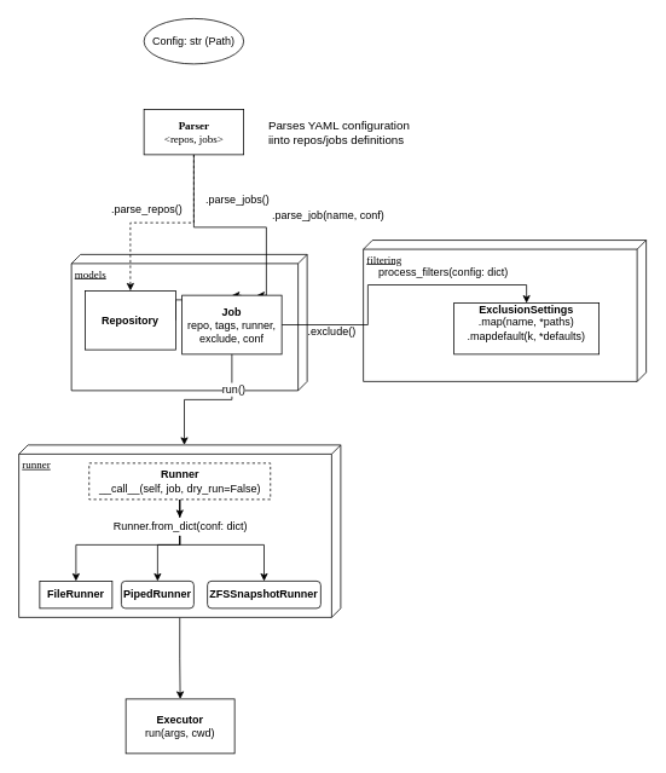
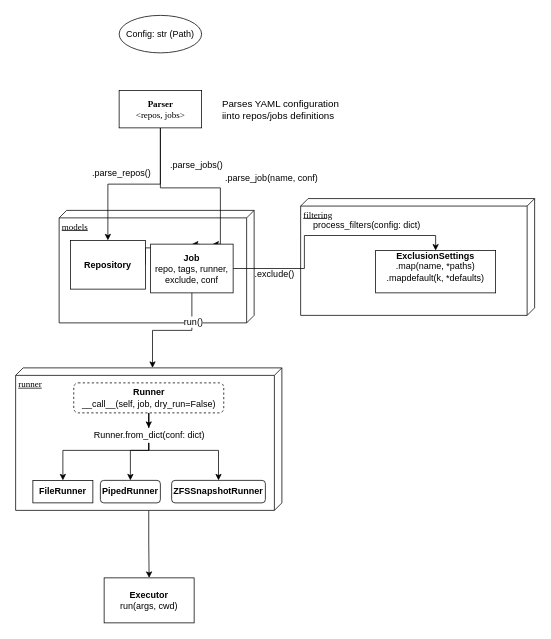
  <mxCell id="0" />
  <mxCell id="1" parent="0" />
  <mxCell id="2" value="models" style="verticalAlign=top;align=left;spacingTop=8;spacingLeft=2;spacingRight=12;shape=cube;size=10;direction=south;fontStyle=4;html=1;rounded=0;shadow=0;comic=0;labelBackgroundColor=none;strokeWidth=1;fontFamily=Verdana;fontSize=12" parent="1" vertex="1"><mxGeometry x="78" y="280" width="260" height="150" as="geometry" /></mxCell>
  <mxCell id="3" value="filtering" style="verticalAlign=top;align=left;spacingTop=8;spacingLeft=2;spacingRight=12;shape=cube;size=10;direction=south;fontStyle=4;html=1;rounded=0;shadow=0;comic=0;labelBackgroundColor=none;strokeWidth=1;fontFamily=Verdana;fontSize=12" vertex="1" parent="1"><mxGeometry x="400" y="264.25" width="312" height="155.75" as="geometry" /></mxCell>
- <mxCell id="4" style="edgeStyle=orthogonalEdgeStyle;rounded=0;orthogonalLoop=1;jettySize=auto;html=1;exitX=0.5;exitY=1;exitDx=0;exitDy=0;entryX=0.5;entryY=0;entryDx=0;entryDy=0;dashed=1;" parent="1" source="9" target="13" edge="1"><mxGeometry relative="1" as="geometry" /></mxCell>
+ <mxCell id="4" style="edgeStyle=orthogonalEdgeStyle;rounded=0;orthogonalLoop=1;jettySize=auto;html=1;exitX=0.5;exitY=1;exitDx=0;exitDy=0;entryX=0.5;entryY=0;entryDx=0;entryDy=0;" parent="1" source="9" target="13" edge="1"><mxGeometry relative="1" as="geometry" /></mxCell>
  <mxCell id="5" value=".parse_repos()" style="text;html=1;align=center;verticalAlign=middle;resizable=0;points=[];labelBackgroundColor=#ffffff;" parent="4" vertex="1" connectable="0"><mxGeometry x="0.129" y="-1" relative="1" as="geometry"><mxPoint x="-4" y="-14" as="offset" /></mxGeometry></mxCell>
  <mxCell id="6" style="edgeStyle=orthogonalEdgeStyle;rounded=0;orthogonalLoop=1;jettySize=auto;html=1;exitX=0.5;exitY=1;exitDx=0;exitDy=0;entryX=0.75;entryY=0;entryDx=0;entryDy=0;" parent="1" source="9" target="15" edge="1"><mxGeometry relative="1" as="geometry"><Array as="points"><mxPoint x="213" y="250" /><mxPoint x="293" y="250" /></Array></mxGeometry></mxCell>
  <mxCell id="7" value=".parse_jobs()" style="text;html=1;align=center;verticalAlign=middle;resizable=0;points=[];labelBackgroundColor=#ffffff;" parent="6" vertex="1" connectable="0"><mxGeometry x="0.488" y="2" relative="1" as="geometry"><mxPoint x="-34.5" y="-53.5" as="offset" /></mxGeometry></mxCell>
  <mxCell id="8" value=".parse_job(name, conf)" style="text;html=1;align=center;verticalAlign=middle;resizable=0;points=[];labelBackgroundColor=#ffffff;" parent="6" vertex="1" connectable="0"><mxGeometry x="0.786" y="-3" relative="1" as="geometry"><mxPoint x="70.5" y="-72.5" as="offset" /></mxGeometry></mxCell>
  <mxCell id="9" value="&lt;b&gt;Parser&lt;/b&gt;&lt;br&gt;&amp;lt;repos, jobs&amp;gt;" style="html=1;rounded=0;shadow=0;comic=0;labelBackgroundColor=none;strokeWidth=1;fontFamily=Verdana;fontSize=12;align=center;" parent="1" vertex="1"><mxGeometry x="158" y="120" width="110" height="50" as="geometry" /></mxCell>
  <mxCell id="10" value="&lt;font style=&quot;font-size: 13px&quot;&gt;Parses YAML configuration&lt;br&gt;&lt;/font&gt;&lt;div style=&quot;text-align: left ; font-size: 13px&quot;&gt;&lt;span&gt;iinto repos/jobs definitions&lt;/span&gt;&lt;/div&gt;" style="text;html=1;align=center;verticalAlign=middle;resizable=0;points=[];autosize=1;" parent="1" vertex="1"><mxGeometry x="288" y="130" width="170" height="30" as="geometry" /></mxCell>
  <mxCell id="11" value="Config: str (Path)" style="ellipse;whiteSpace=wrap;html=1;" parent="1" vertex="1"><mxGeometry x="158" y="20" width="110" height="50" as="geometry" /></mxCell>
  <mxCell id="12" style="edgeStyle=orthogonalEdgeStyle;rounded=0;orthogonalLoop=1;jettySize=auto;html=1;exitX=1;exitY=0.5;exitDx=0;exitDy=0;entryX=0.5;entryY=0;entryDx=0;entryDy=0;" parent="1" source="13" target="15" edge="1"><mxGeometry relative="1" as="geometry"><Array as="points"><mxPoint x="193" y="330" /><mxPoint x="265" y="330" /></Array></mxGeometry></mxCell>
  <mxCell id="13" value="&lt;span&gt;Repository&lt;/span&gt;" style="rounded=0;whiteSpace=wrap;html=1;shadow=0;comic=0;fontStyle=1" parent="1" vertex="1"><mxGeometry x="93" y="320" width="100" height="65" as="geometry" /></mxCell>
  <mxCell id="14" style="edgeStyle=orthogonalEdgeStyle;rounded=0;orthogonalLoop=1;jettySize=auto;html=1;exitX=1;exitY=0.5;exitDx=0;exitDy=0;entryX=0.5;entryY=0;entryDx=0;entryDy=0;" edge="1" parent="1" source="15" target="31"><mxGeometry relative="1" as="geometry" /></mxCell>
  <mxCell id="15" value="&lt;span&gt;Job&lt;br&gt;&lt;span style=&quot;font-weight: normal&quot;&gt;repo, tags, runner, exclude, conf&lt;/span&gt;&lt;br&gt;&lt;/span&gt;" style="rounded=0;whiteSpace=wrap;html=1;shadow=0;comic=0;fontStyle=1" parent="1" vertex="1"><mxGeometry x="200" y="325" width="110" height="65" as="geometry" /></mxCell>
  <mxCell id="16" style="edgeStyle=orthogonalEdgeStyle;rounded=0;orthogonalLoop=1;jettySize=auto;html=1;entryX=0.5;entryY=0;entryDx=0;entryDy=0;" parent="1" source="17" target="27" edge="1"><mxGeometry relative="1" as="geometry" /></mxCell>
  <mxCell id="17" value="runner" style="verticalAlign=top;align=left;spacingTop=8;spacingLeft=2;spacingRight=12;shape=cube;size=10;direction=south;fontStyle=4;html=1;rounded=0;shadow=0;comic=0;labelBackgroundColor=none;strokeWidth=1;fontFamily=Verdana;fontSize=12" parent="1" vertex="1"><mxGeometry x="20" y="490" width="355" height="190" as="geometry" /></mxCell>
  <mxCell id="18" style="edgeStyle=orthogonalEdgeStyle;rounded=0;orthogonalLoop=1;jettySize=auto;html=1;exitX=0.5;exitY=1;exitDx=0;exitDy=0;" parent="1" source="19" target="26" edge="1"><mxGeometry relative="1" as="geometry" /></mxCell>
- <mxCell id="19" value="&lt;b&gt;Runner&lt;/b&gt;&lt;br&gt;__call__(self, job, dry_run=False)" style="rounded=0;whiteSpace=wrap;html=1;shadow=0;comic=0;dashed=1;" parent="1" vertex="1"><mxGeometry x="97.5" y="510" width="200" height="40" as="geometry" /></mxCell>
+ <mxCell id="19" value="&lt;b&gt;Runner&lt;/b&gt;&lt;br&gt;__call__(self, job, dry_run=False)" style="whiteSpace=wrap;html=1;shadow=0;comic=0;dashed=1;rounded=1;" parent="1" vertex="1"><mxGeometry x="97.5" y="510" width="200" height="40" as="geometry" /></mxCell>
  <mxCell id="20" value="FileRunner" style="rounded=0;whiteSpace=wrap;html=1;shadow=0;comic=0;fontStyle=1" parent="1" vertex="1"><mxGeometry x="43" y="640" width="80" height="30" as="geometry" /></mxCell>
  <mxCell id="21" value="PipedRunner" style="whiteSpace=wrap;html=1;shadow=0;comic=0;fontStyle=1;rounded=1;" parent="1" vertex="1"><mxGeometry x="133" y="640" width="80" height="30" as="geometry" /></mxCell>
  <mxCell id="22" value="ZFSSnapshotRunner" style="whiteSpace=wrap;html=1;shadow=0;comic=0;fontStyle=1;rounded=1;" parent="1" vertex="1"><mxGeometry x="228" y="640" width="125" height="30" as="geometry" /></mxCell>
  <mxCell id="23" style="edgeStyle=orthogonalEdgeStyle;rounded=0;orthogonalLoop=1;jettySize=auto;html=1;entryX=0.5;entryY=0;entryDx=0;entryDy=0;" parent="1" source="26" target="20" edge="1"><mxGeometry relative="1" as="geometry"><Array as="points"><mxPoint x="198" y="600" /><mxPoint x="83" y="600" /></Array></mxGeometry></mxCell>
  <mxCell id="24" style="edgeStyle=orthogonalEdgeStyle;rounded=0;orthogonalLoop=1;jettySize=auto;html=1;entryX=0.5;entryY=0;entryDx=0;entryDy=0;" parent="1" source="26" target="21" edge="1"><mxGeometry relative="1" as="geometry"><Array as="points"><mxPoint x="198" y="600" /><mxPoint x="173" y="600" /></Array></mxGeometry></mxCell>
  <mxCell id="25" style="edgeStyle=orthogonalEdgeStyle;rounded=0;orthogonalLoop=1;jettySize=auto;html=1;entryX=0.5;entryY=0;entryDx=0;entryDy=0;" parent="1" source="26" target="22" edge="1"><mxGeometry relative="1" as="geometry"><Array as="points"><mxPoint x="198" y="600" /><mxPoint x="291" y="600" /></Array></mxGeometry></mxCell>
  <mxCell id="26" value="Runner.from_dict(conf: dict)" style="text;html=1;align=center;verticalAlign=middle;resizable=0;points=[];autosize=1;" parent="1" vertex="1"><mxGeometry x="117.5" y="570" width="160" height="20" as="geometry" /></mxCell>
  <mxCell id="27" value="&lt;b&gt;Executor&lt;/b&gt;&lt;br&gt;run(args, cwd)" style="rounded=0;whiteSpace=wrap;html=1;shadow=0;comic=0;" parent="1" vertex="1"><mxGeometry x="138" y="770" width="120" height="60" as="geometry" /></mxCell>
  <mxCell id="28" style="edgeStyle=orthogonalEdgeStyle;rounded=0;orthogonalLoop=1;jettySize=auto;html=1;exitX=0.5;exitY=1;exitDx=0;exitDy=0;entryX=0;entryY=0;entryDx=0;entryDy=172.5;entryPerimeter=0;" parent="1" source="15" target="17" edge="1"><mxGeometry relative="1" as="geometry" /></mxCell>
  <mxCell id="29" value="run()" style="text;html=1;align=center;verticalAlign=middle;resizable=0;points=[];labelBackgroundColor=#ffffff;" parent="28" vertex="1" connectable="0"><mxGeometry x="-0.496" y="1" relative="1" as="geometry"><mxPoint as="offset" /></mxGeometry></mxCell>
  <mxCell id="30" value=".exclude()" style="text;html=1;align=center;verticalAlign=middle;resizable=0;points=[];autosize=1;" vertex="1" parent="1"><mxGeometry x="330" y="355" width="70" height="20" as="geometry" /></mxCell>
  <mxCell id="31" value="&lt;span&gt;ExclusionSettings&lt;br&gt;&lt;span style=&quot;font-weight: normal&quot;&gt;.map(name, *paths)&lt;br&gt;.mapdefault(k, *defaults)&lt;br&gt;&lt;/span&gt;&lt;br&gt;&lt;/span&gt;" style="rounded=0;whiteSpace=wrap;html=1;shadow=0;comic=0;fontStyle=1" vertex="1" parent="1"><mxGeometry x="500" y="333.5" width="160" height="56.5" as="geometry" /></mxCell>
  <mxCell id="32" value="process_filters(config: dict)" style="text;html=1;align=center;verticalAlign=middle;resizable=0;points=[];autosize=1;" vertex="1" parent="1"><mxGeometry x="408" y="290" width="160" height="20" as="geometry" /></mxCell>
